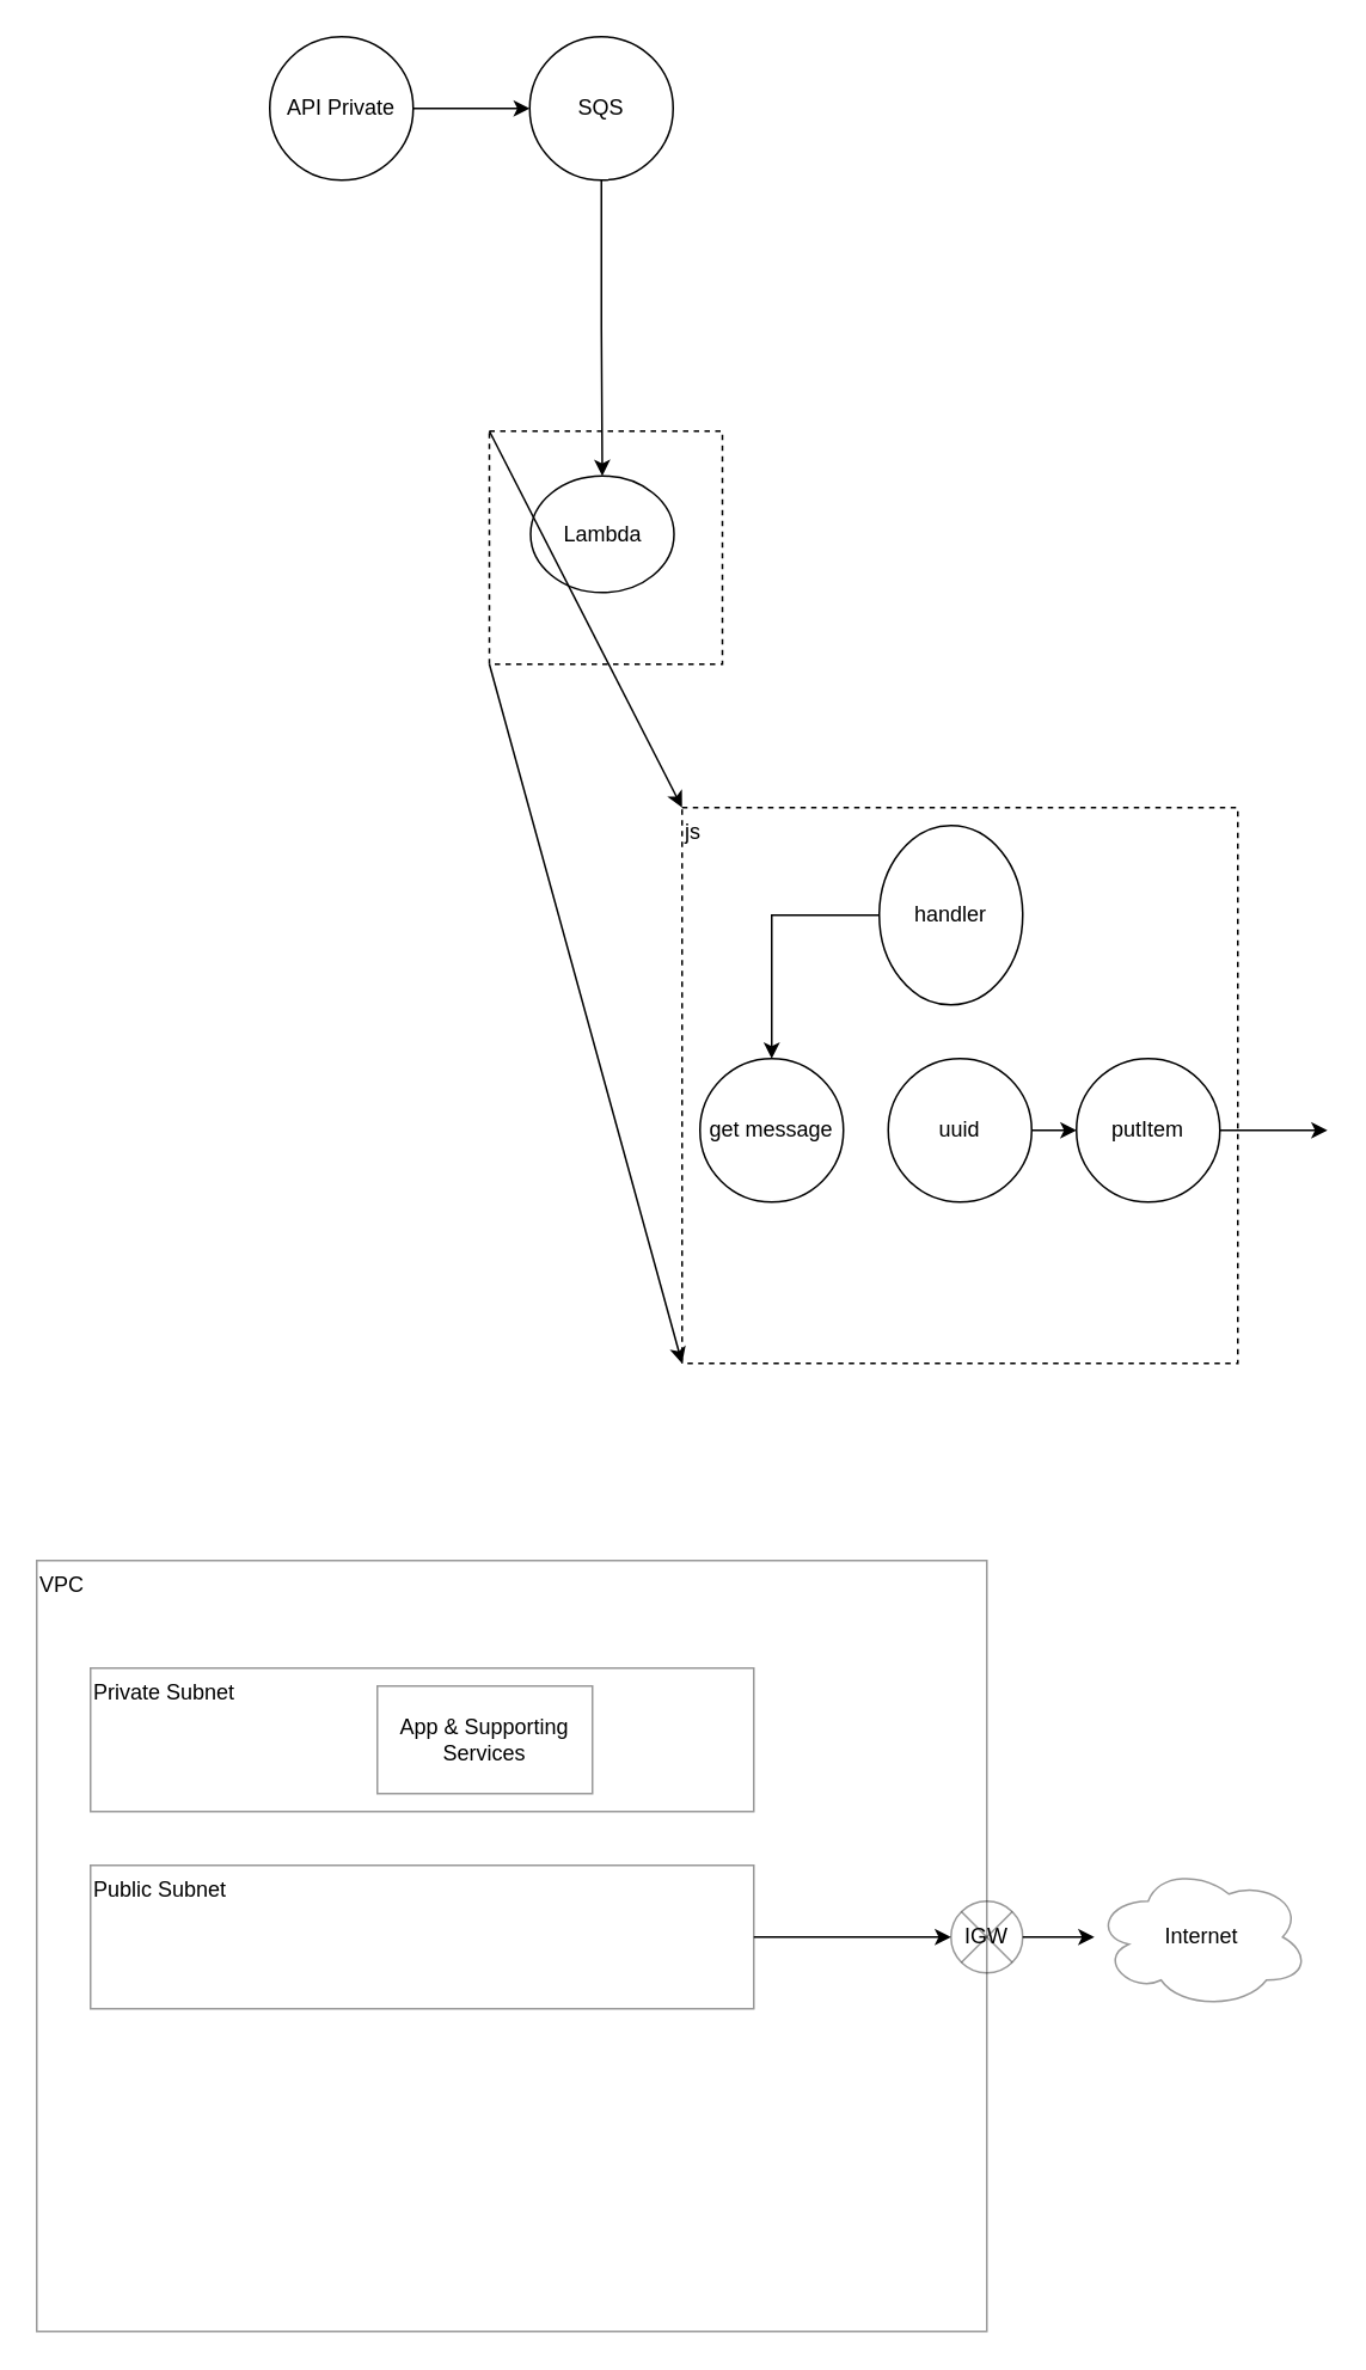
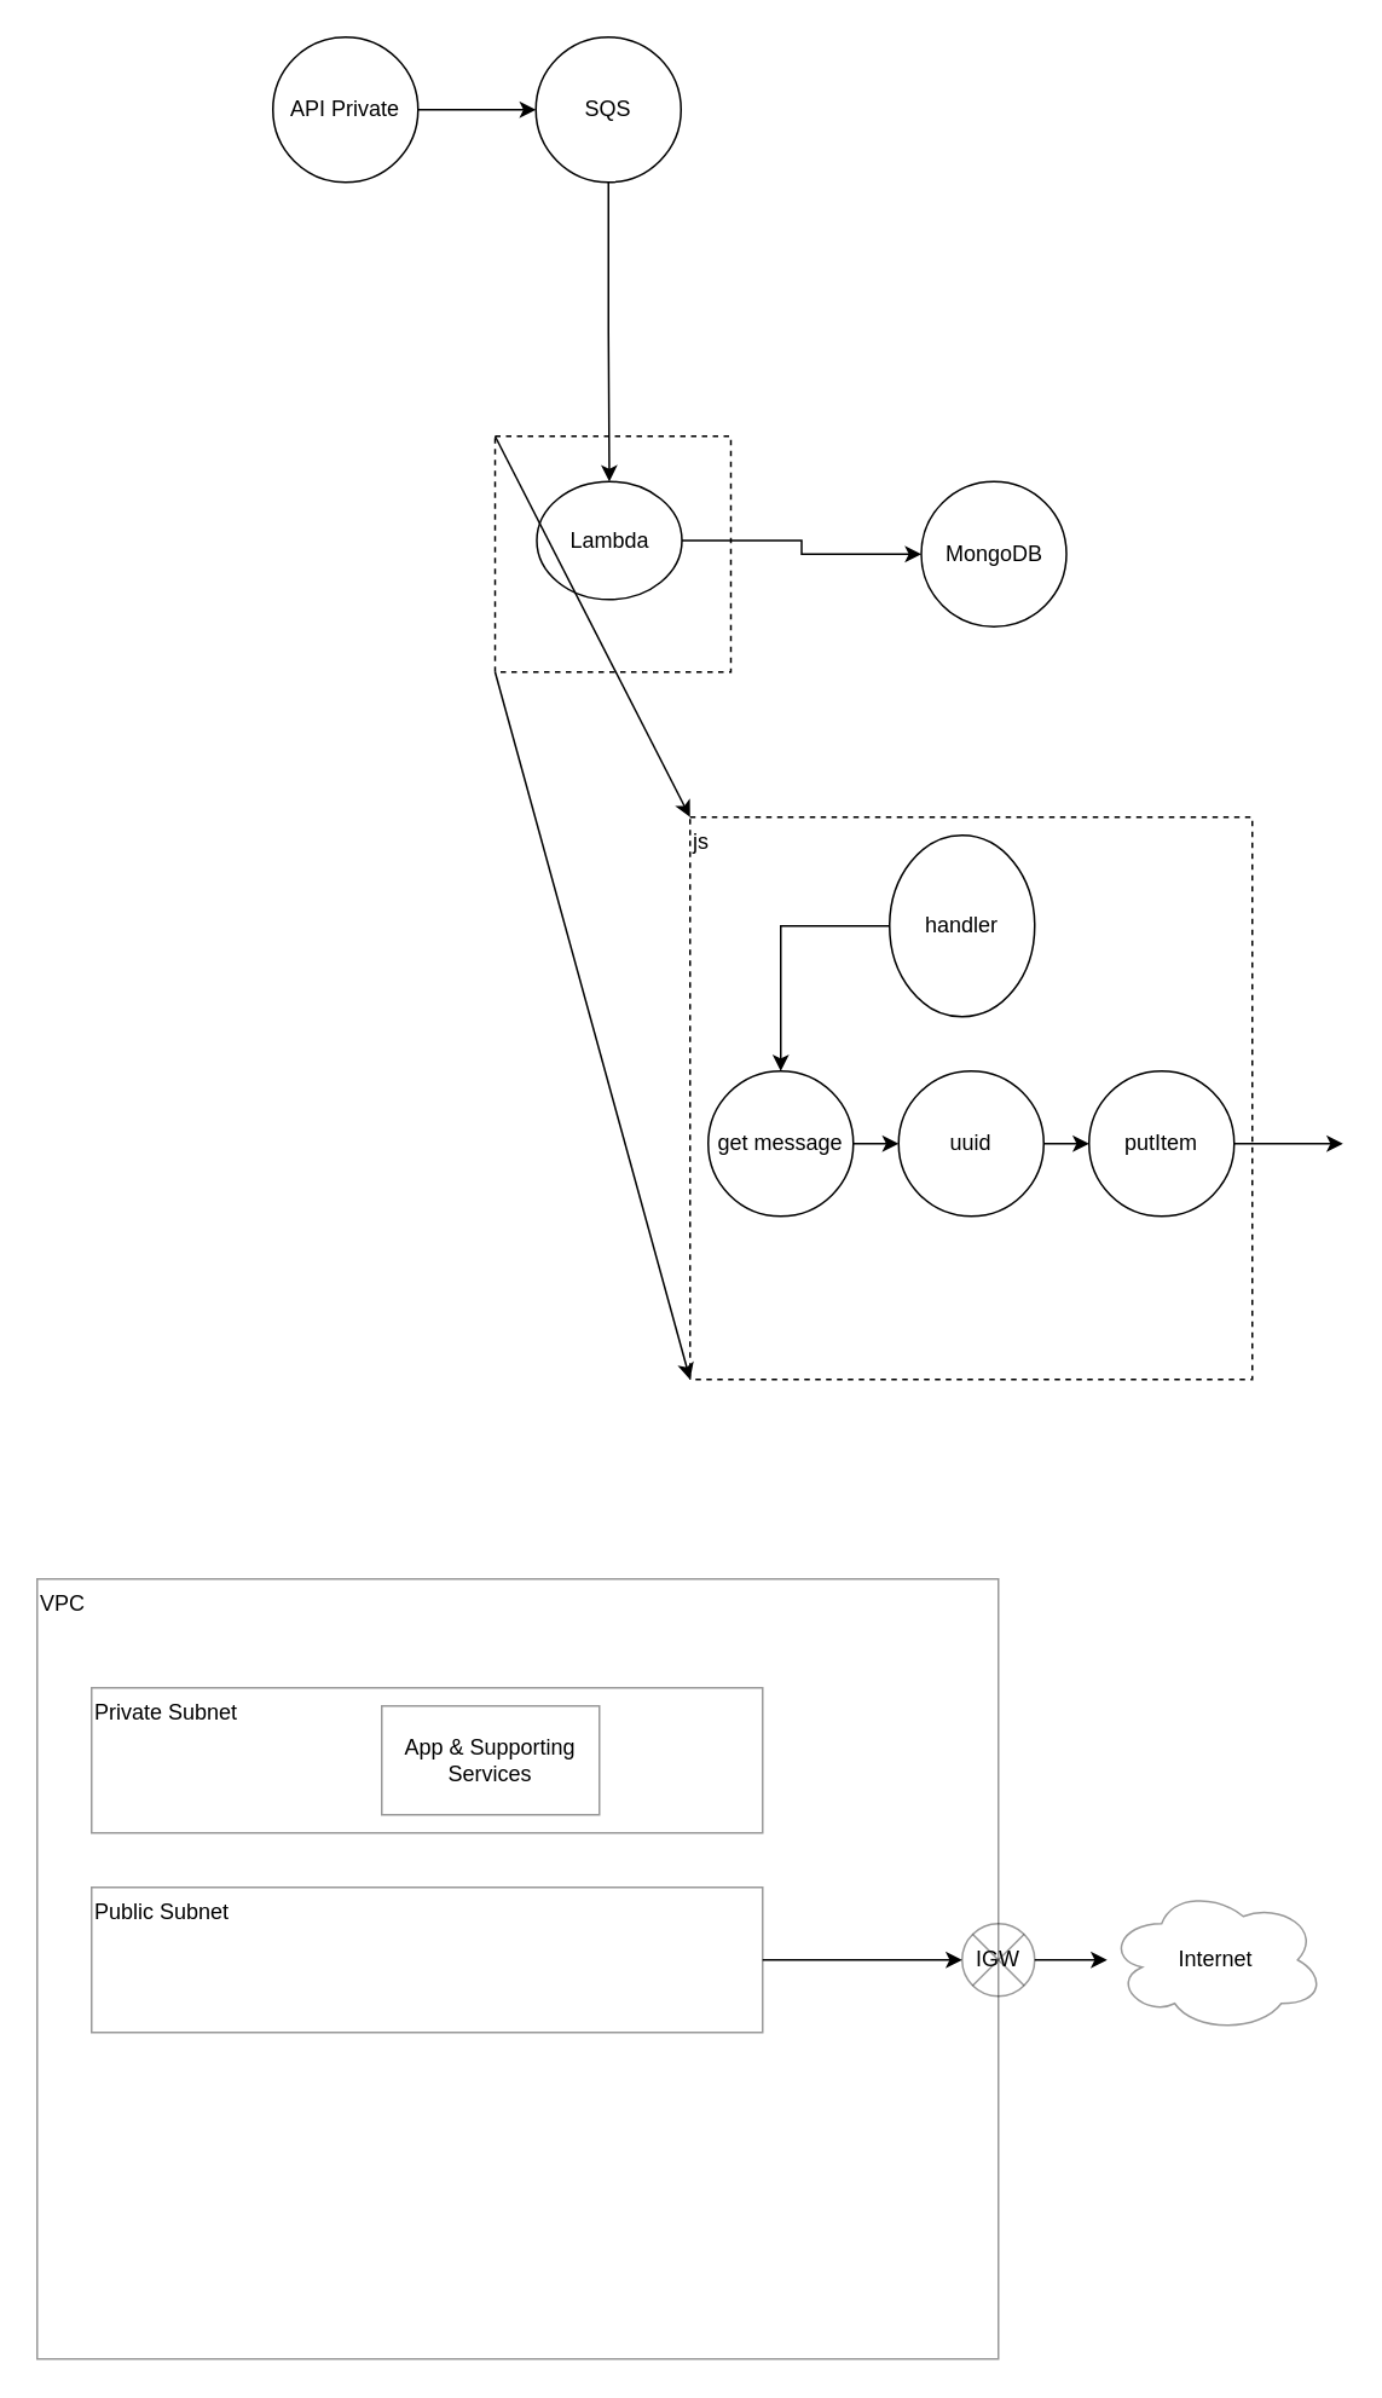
  <mxCell id="0" />
  <mxCell id="1" parent="0" />
  <mxCell id="2" value="js" style="whiteSpace=wrap;html=1;aspect=fixed;fillColor=none;align=left;verticalAlign=top;dashed=1;" vertex="1" parent="1"><mxGeometry x="380" y="450" width="310" height="310" as="geometry" /></mxCell>
  <mxCell id="3" value="" style="whiteSpace=wrap;html=1;aspect=fixed;fillColor=none;dashed=1;" vertex="1" parent="1"><mxGeometry x="272.5" y="240" width="130" height="130" as="geometry" /></mxCell>
  <mxCell id="4" value="" style="edgeStyle=orthogonalEdgeStyle;rounded=0;orthogonalLoop=1;jettySize=auto;html=1;" edge="1" parent="1" source="5" target="7"><mxGeometry relative="1" as="geometry" /></mxCell>
  <mxCell id="5" value="API Private" style="ellipse;whiteSpace=wrap;html=1;aspect=fixed;" vertex="1" parent="1"><mxGeometry x="150" y="20" width="80" height="80" as="geometry" /></mxCell>
  <mxCell id="6" style="edgeStyle=orthogonalEdgeStyle;rounded=0;orthogonalLoop=1;jettySize=auto;html=1;" edge="1" parent="1" source="7" target="8"><mxGeometry relative="1" as="geometry" /></mxCell>
  <mxCell id="7" value="SQS" style="ellipse;whiteSpace=wrap;html=1;aspect=fixed;" vertex="1" parent="1"><mxGeometry x="295" y="20" width="80" height="80" as="geometry" /></mxCell>
  <mxCell id="8" value="Lambda" style="ellipse;whiteSpace=wrap;html=1;aspect=fixed;" vertex="1" parent="1"><mxGeometry x="295.5" y="265" width="80" height="65" as="geometry" /></mxCell>
+ <mxCell id="9" value="MongoDB" style="ellipse;whiteSpace=wrap;html=1;aspect=fixed;" vertex="1" parent="1"><mxGeometry x="507.5" y="265" width="80" height="80" as="geometry" /></mxCell>
+ <mxCell id="10" value="" style="edgeStyle=orthogonalEdgeStyle;rounded=0;orthogonalLoop=1;jettySize=auto;html=1;exitX=1;exitY=0.5;exitDx=0;exitDy=0;" edge="1" parent="1" source="8" target="9"><mxGeometry relative="1" as="geometry"><mxPoint x="487.5" y="425" as="sourcePoint" /></mxGeometry></mxCell>
  <mxCell id="11" value="" style="edgeStyle=orthogonalEdgeStyle;rounded=0;orthogonalLoop=1;jettySize=auto;html=1;entryX=0.5;entryY=0;entryDx=0;entryDy=0;" edge="1" parent="1" source="12" target="18"><mxGeometry relative="1" as="geometry"><mxPoint x="430" y="580" as="targetPoint" /></mxGeometry></mxCell>
  <mxCell id="12" value="handler" style="ellipse;whiteSpace=wrap;html=1;aspect=fixed;" vertex="1" parent="1"><mxGeometry x="490" y="460" width="80" height="100" as="geometry" /></mxCell>
  <mxCell id="13" value="" style="edgeStyle=orthogonalEdgeStyle;rounded=0;orthogonalLoop=1;jettySize=auto;html=1;" edge="1" parent="1" source="14"><mxGeometry relative="1" as="geometry"><mxPoint x="740" y="630" as="targetPoint" /></mxGeometry></mxCell>
  <mxCell id="14" value="putItem" style="ellipse;whiteSpace=wrap;html=1;aspect=fixed;" vertex="1" parent="1"><mxGeometry x="600" y="590" width="80" height="80" as="geometry" /></mxCell>
  <mxCell id="15" value="" style="endArrow=classic;html=1;exitX=0;exitY=1;exitDx=0;exitDy=0;entryX=0;entryY=1;entryDx=0;entryDy=0;" edge="1" parent="1" source="3" target="2"><mxGeometry width="50" height="50" relative="1" as="geometry"><mxPoint x="330" y="500" as="sourcePoint" /><mxPoint x="380" y="450" as="targetPoint" /></mxGeometry></mxCell>
  <mxCell id="16" value="" style="endArrow=classic;html=1;exitX=0;exitY=0;exitDx=0;exitDy=0;entryX=0;entryY=0;entryDx=0;entryDy=0;" edge="1" parent="1" source="3" target="2"><mxGeometry width="50" height="50" relative="1" as="geometry"><mxPoint x="285" y="305" as="sourcePoint" /><mxPoint x="390" y="770" as="targetPoint" /></mxGeometry></mxCell>
+ <mxCell id="17" value="" style="edgeStyle=orthogonalEdgeStyle;rounded=0;orthogonalLoop=1;jettySize=auto;html=1;" edge="1" parent="1" source="18" target="20"><mxGeometry relative="1" as="geometry" /></mxCell>
  <mxCell id="18" value="get message" style="ellipse;whiteSpace=wrap;html=1;aspect=fixed;" vertex="1" parent="1"><mxGeometry x="390" y="590" width="80" height="80" as="geometry" /></mxCell>
  <mxCell id="19" value="" style="edgeStyle=orthogonalEdgeStyle;rounded=0;orthogonalLoop=1;jettySize=auto;html=1;" edge="1" parent="1" source="20" target="14"><mxGeometry relative="1" as="geometry" /></mxCell>
  <mxCell id="20" value="uuid" style="ellipse;whiteSpace=wrap;html=1;aspect=fixed;" vertex="1" parent="1"><mxGeometry x="495" y="590" width="80" height="80" as="geometry" /></mxCell>
  <mxCell id="21" value="VPC" style="rounded=0;whiteSpace=wrap;html=1;fillColor=none;opacity=40;align=left;verticalAlign=top;" vertex="1" parent="1"><mxGeometry x="20" y="870" width="530" height="430" as="geometry" /></mxCell>
  <mxCell id="22" value="Private Subnet" style="rounded=0;whiteSpace=wrap;html=1;fillColor=none;opacity=40;align=left;verticalAlign=top;" vertex="1" parent="1"><mxGeometry x="50" y="930" width="370" height="80" as="geometry" /></mxCell>
  <mxCell id="23" value="" style="edgeStyle=orthogonalEdgeStyle;rounded=0;orthogonalLoop=1;jettySize=auto;html=1;" edge="1" parent="1" source="24" target="26"><mxGeometry relative="1" as="geometry" /></mxCell>
  <mxCell id="24" value="Public Subnet" style="rounded=0;whiteSpace=wrap;html=1;fillColor=none;opacity=40;align=left;verticalAlign=top;" vertex="1" parent="1"><mxGeometry x="50" y="1040" width="370" height="80" as="geometry" /></mxCell>
  <mxCell id="25" value="" style="edgeStyle=orthogonalEdgeStyle;rounded=0;orthogonalLoop=1;jettySize=auto;html=1;" edge="1" parent="1" source="26" target="27"><mxGeometry relative="1" as="geometry" /></mxCell>
  <mxCell id="26" value="IGW" style="shape=sumEllipse;perimeter=ellipsePerimeter;whiteSpace=wrap;html=1;backgroundOutline=1;fillColor=none;opacity=40;align=center;" vertex="1" parent="1"><mxGeometry x="530" y="1060" width="40" height="40" as="geometry" /></mxCell>
  <mxCell id="27" value="Internet" style="ellipse;shape=cloud;whiteSpace=wrap;html=1;fillColor=none;opacity=40;align=center;" vertex="1" parent="1"><mxGeometry x="610" y="1040" width="120" height="80" as="geometry" /></mxCell>
  <mxCell id="28" value="App &amp;amp; Supporting Services" style="rounded=0;whiteSpace=wrap;html=1;fillColor=none;opacity=40;align=center;" vertex="1" parent="1"><mxGeometry x="210" y="940" width="120" height="60" as="geometry" /></mxCell>
